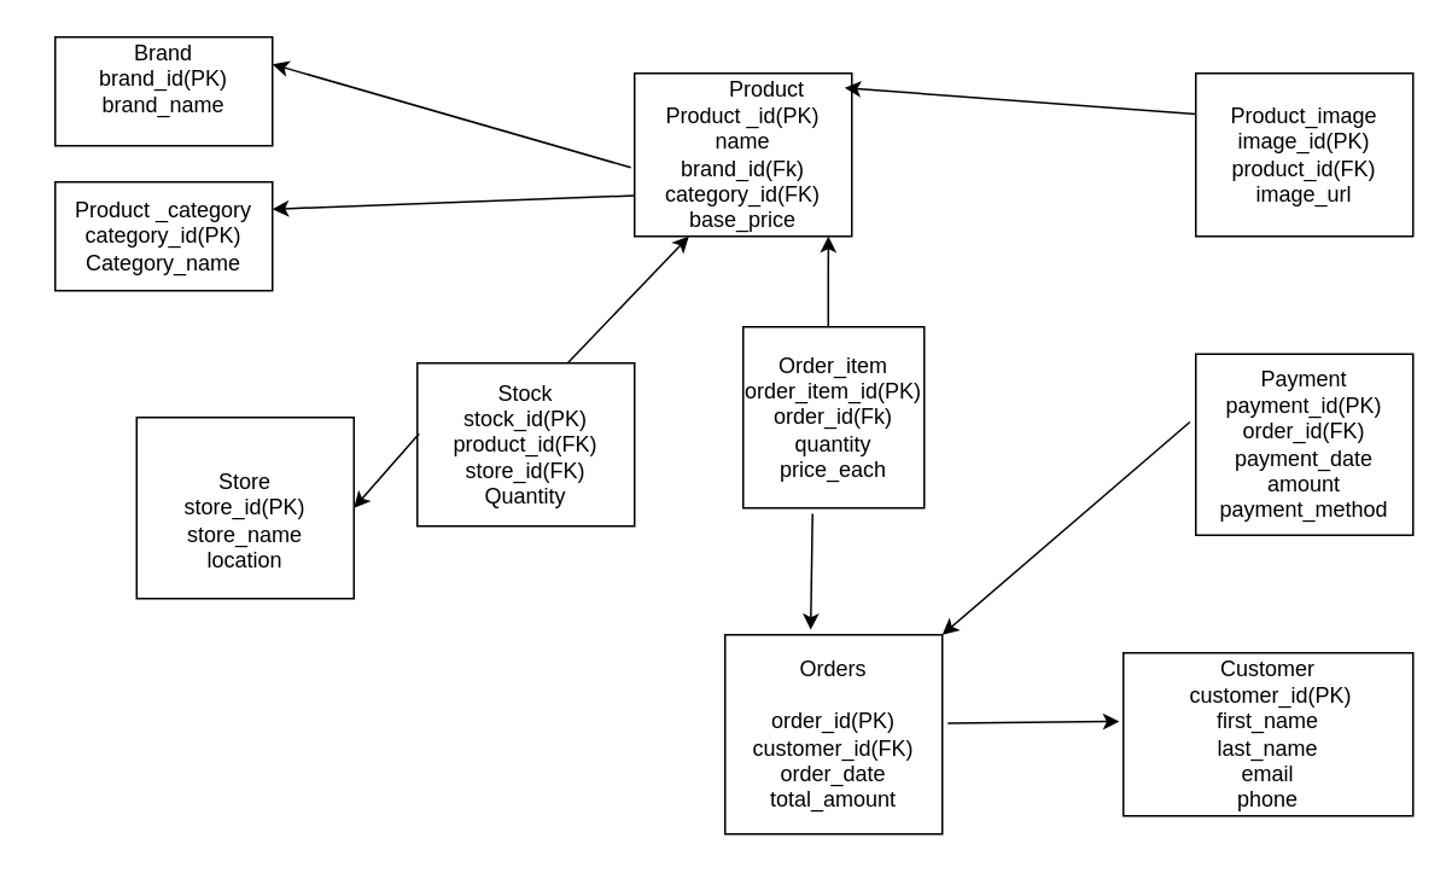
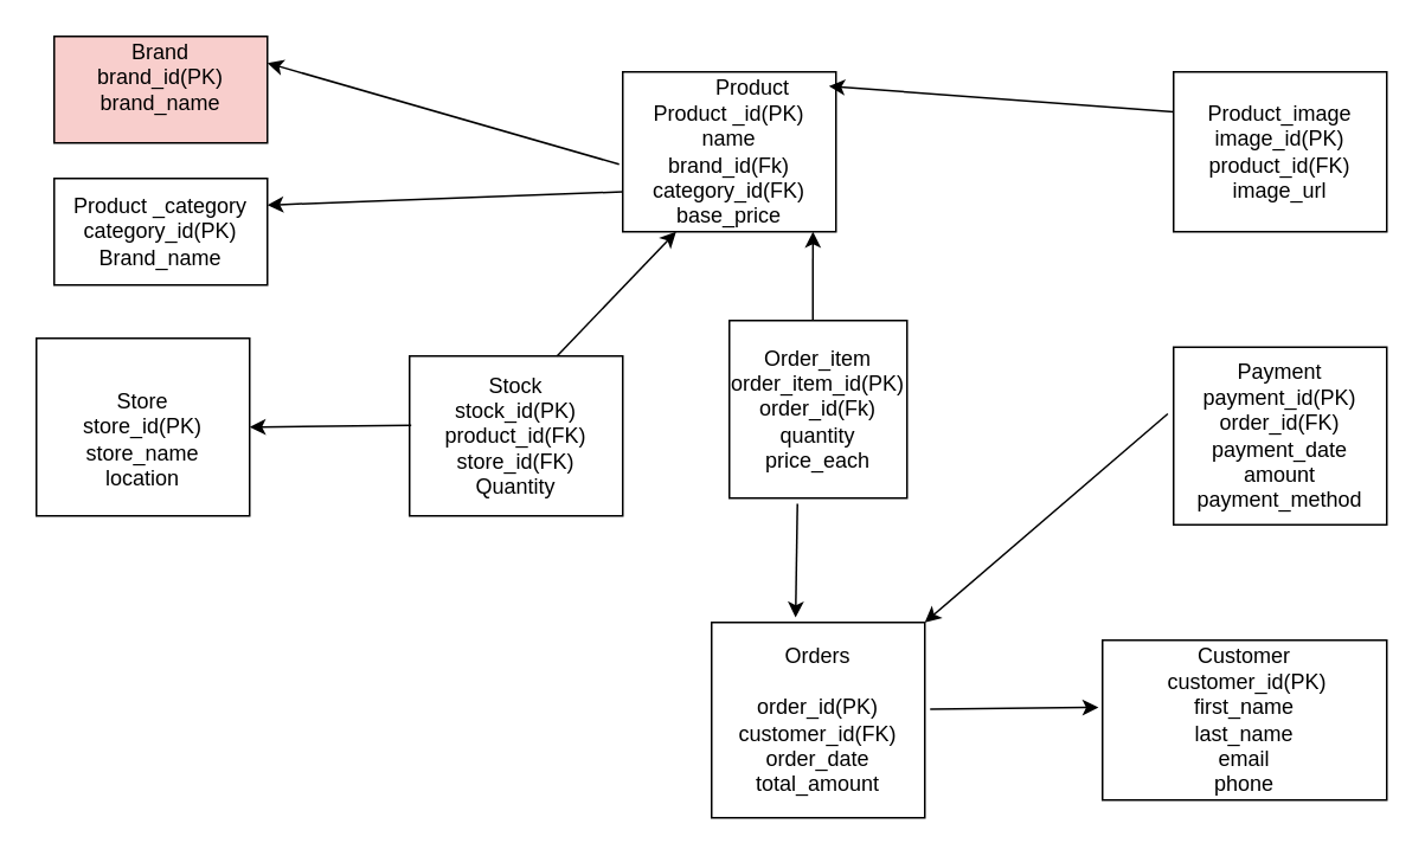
  <mxCell id="0" />
  <mxCell id="1" parent="0" />
- <mxCell id="2" value="Brand&lt;div&gt;brand_id(PK)&lt;/div&gt;&lt;div&gt;brand_name&lt;/div&gt;&lt;div&gt;&lt;br&gt;&lt;/div&gt;" style="rounded=0;whiteSpace=wrap;html=1;" vertex="1" parent="1"><mxGeometry x="30" y="20" width="120" height="60" as="geometry" /></mxCell>
- <mxCell id="3" value="Product _category&lt;div&gt;category_id(PK)&lt;/div&gt;&lt;div&gt;Category_name&lt;/div&gt;" style="rounded=0;whiteSpace=wrap;html=1;" vertex="1" parent="1"><mxGeometry x="30" y="100" width="120" height="60" as="geometry" /></mxCell>
+ <mxCell id="2" value="Brand&lt;div&gt;brand_id(PK)&lt;/div&gt;&lt;div&gt;brand_name&lt;/div&gt;&lt;div&gt;&lt;br&gt;&lt;/div&gt;" style="rounded=0;whiteSpace=wrap;html=1;fillColor=#f8cecc;" vertex="1" parent="1"><mxGeometry x="30" y="20" width="120" height="60" as="geometry" /></mxCell>
+ <mxCell id="3" value="Product _category&lt;div&gt;category_id(PK)&lt;/div&gt;&lt;div&gt;Brand_name&lt;/div&gt;" style="rounded=0;whiteSpace=wrap;html=1;" vertex="1" parent="1"><mxGeometry x="30" y="100" width="120" height="60" as="geometry" /></mxCell>
  <mxCell id="4" value="&lt;span style=&quot;white-space: pre;&quot;&gt;&#09;&lt;/span&gt;Product&lt;div&gt;Product _id(PK)&lt;div&gt;name&lt;/div&gt;&lt;div&gt;brand_id(Fk)&lt;/div&gt;&lt;div&gt;category_id(FK)&lt;/div&gt;&lt;div&gt;base_price&lt;/div&gt;&lt;/div&gt;" style="rounded=0;whiteSpace=wrap;html=1;" vertex="1" parent="1"><mxGeometry x="350" y="40" width="120" height="90" as="geometry" /></mxCell>
  <mxCell id="5" style="edgeStyle=orthogonalEdgeStyle;rounded=0;orthogonalLoop=1;jettySize=auto;html=1;exitX=0;exitY=0.25;exitDx=0;exitDy=0;" edge="1" parent="1" source="6"><mxGeometry relative="1" as="geometry"><mxPoint x="670" y="70" as="targetPoint" /></mxGeometry></mxCell>
  <mxCell id="6" value="Product_image&lt;div&gt;image_id(PK)&lt;/div&gt;&lt;div&gt;product_id(FK)&lt;/div&gt;&lt;div&gt;image_url&lt;/div&gt;" style="rounded=0;whiteSpace=wrap;html=1;" vertex="1" parent="1"><mxGeometry x="660" y="40" width="120" height="90" as="geometry" /></mxCell>
- <mxCell id="7" value="&lt;div&gt;&lt;br&gt;&lt;/div&gt;&lt;div&gt;Store&lt;/div&gt;&lt;div&gt;store_id(PK)&lt;/div&gt;&lt;div&gt;store_name&lt;/div&gt;&lt;div&gt;location&lt;/div&gt;" style="rounded=0;whiteSpace=wrap;html=1;" vertex="1" parent="1"><mxGeometry x="75" y="230" width="120" height="100" as="geometry" /></mxCell>
+ <mxCell id="7" value="&lt;div&gt;&lt;br&gt;&lt;/div&gt;&lt;div&gt;Store&lt;/div&gt;&lt;div&gt;store_id(PK)&lt;/div&gt;&lt;div&gt;store_name&lt;/div&gt;&lt;div&gt;location&lt;/div&gt;" style="rounded=0;whiteSpace=wrap;html=1;" vertex="1" parent="1"><mxGeometry x="20" y="190" width="120" height="100" as="geometry" /></mxCell>
  <mxCell id="8" value="Stock&lt;div&gt;stock_id(PK)&lt;/div&gt;&lt;div&gt;product_id(FK)&lt;/div&gt;&lt;div&gt;store_id(FK)&lt;/div&gt;&lt;div&gt;Quantity&lt;/div&gt;" style="rounded=0;whiteSpace=wrap;html=1;" vertex="1" parent="1"><mxGeometry x="230" y="200" width="120" height="90" as="geometry" /></mxCell>
  <mxCell id="9" value="Customer&lt;div&gt;&amp;nbsp;customer_id(PK)&lt;/div&gt;&lt;div&gt;first_name&lt;/div&gt;&lt;div&gt;last_name&lt;/div&gt;&lt;div&gt;email&lt;/div&gt;&lt;div&gt;phone&lt;/div&gt;" style="rounded=0;whiteSpace=wrap;html=1;" vertex="1" parent="1"><mxGeometry x="620" y="360" width="160" height="90" as="geometry" /></mxCell>
  <mxCell id="10" value="Orders&lt;div&gt;&lt;br&gt;&lt;/div&gt;&lt;div&gt;order_id(PK)&lt;/div&gt;&lt;div&gt;customer_id(FK)&lt;/div&gt;&lt;div&gt;order_date&lt;/div&gt;&lt;div&gt;total_amount&lt;/div&gt;" style="rounded=0;whiteSpace=wrap;html=1;" vertex="1" parent="1"><mxGeometry x="400" y="350" width="120" height="110" as="geometry" /></mxCell>
  <mxCell id="11" value="Order_item&lt;div&gt;order_item_id(PK)&lt;/div&gt;&lt;div&gt;order_id(Fk)&lt;/div&gt;&lt;div&gt;quantity&lt;/div&gt;&lt;div&gt;price_each&lt;/div&gt;" style="whiteSpace=wrap;html=1;aspect=fixed;" vertex="1" parent="1"><mxGeometry x="410" y="180" width="100" height="100" as="geometry" /></mxCell>
  <mxCell id="12" value="Payment&lt;div&gt;payment_id(PK)&lt;/div&gt;&lt;div&gt;order_id(FK)&lt;/div&gt;&lt;div&gt;payment_date&lt;/div&gt;&lt;div&gt;amount&lt;/div&gt;&lt;div&gt;payment_method&lt;/div&gt;" style="rounded=0;whiteSpace=wrap;html=1;" vertex="1" parent="1"><mxGeometry x="660" y="195" width="120" height="100" as="geometry" /></mxCell>
  <mxCell id="13" value="" style="endArrow=classic;html=1;rounded=0;exitX=-0.017;exitY=0.578;exitDx=0;exitDy=0;exitPerimeter=0;entryX=1;entryY=0.25;entryDx=0;entryDy=0;" edge="1" parent="1" source="4" target="2"><mxGeometry width="50" height="50" relative="1" as="geometry"><mxPoint x="330" y="110" as="sourcePoint" /><mxPoint x="320" y="90" as="targetPoint" /><Array as="points" /></mxGeometry></mxCell>
  <mxCell id="14" value="" style="endArrow=classic;html=1;rounded=0;exitX=0;exitY=0.75;exitDx=0;exitDy=0;entryX=1;entryY=0.25;entryDx=0;entryDy=0;" edge="1" parent="1" source="4" target="3"><mxGeometry width="50" height="50" relative="1" as="geometry"><mxPoint x="410" y="110" as="sourcePoint" /><mxPoint x="310" y="120" as="targetPoint" /><Array as="points" /></mxGeometry></mxCell>
  <mxCell id="15" value="" style="endArrow=classic;html=1;rounded=0;exitX=0;exitY=0.25;exitDx=0;exitDy=0;entryX=0.967;entryY=0.089;entryDx=0;entryDy=0;entryPerimeter=0;" edge="1" parent="1" source="6" target="4"><mxGeometry width="50" height="50" relative="1" as="geometry"><mxPoint x="600" y="80" as="sourcePoint" /><mxPoint x="490" y="80" as="targetPoint" /></mxGeometry></mxCell>
  <mxCell id="16" value="" style="endArrow=classic;html=1;rounded=0;entryX=1;entryY=0.5;entryDx=0;entryDy=0;exitX=0.008;exitY=0.433;exitDx=0;exitDy=0;exitPerimeter=0;" edge="1" parent="1" source="8" target="7"><mxGeometry width="50" height="50" relative="1" as="geometry"><mxPoint x="310" y="240" as="sourcePoint" /><mxPoint x="300" y="200" as="targetPoint" /></mxGeometry></mxCell>
  <mxCell id="17" value="" style="endArrow=classic;html=1;rounded=0;exitX=0.692;exitY=0;exitDx=0;exitDy=0;exitPerimeter=0;entryX=0.25;entryY=1;entryDx=0;entryDy=0;" edge="1" parent="1" source="8" target="4"><mxGeometry width="50" height="50" relative="1" as="geometry"><mxPoint x="320" y="190" as="sourcePoint" /><mxPoint x="370" y="140" as="targetPoint" /></mxGeometry></mxCell>
  <mxCell id="18" value="" style="endArrow=classic;html=1;rounded=0;entryX=0.892;entryY=1;entryDx=0;entryDy=0;entryPerimeter=0;" edge="1" parent="1" target="4"><mxGeometry width="50" height="50" relative="1" as="geometry"><mxPoint x="457" y="180" as="sourcePoint" /><mxPoint x="470" y="130" as="targetPoint" /></mxGeometry></mxCell>
  <mxCell id="19" value="" style="endArrow=classic;html=1;rounded=0;entryX=0.394;entryY=-0.025;entryDx=0;entryDy=0;entryPerimeter=0;exitX=0.383;exitY=1.031;exitDx=0;exitDy=0;exitPerimeter=0;" edge="1" parent="1" source="11" target="10"><mxGeometry width="50" height="50" relative="1" as="geometry"><mxPoint x="440" y="290" as="sourcePoint" /><mxPoint x="400" y="340" as="targetPoint" /></mxGeometry></mxCell>
  <mxCell id="20" value="" style="endArrow=classic;html=1;rounded=0;exitX=1.025;exitY=0.444;exitDx=0;exitDy=0;exitPerimeter=0;entryX=-0.014;entryY=0.42;entryDx=0;entryDy=0;entryPerimeter=0;" edge="1" parent="1" source="10" target="9"><mxGeometry width="50" height="50" relative="1" as="geometry"><mxPoint x="530" y="430" as="sourcePoint" /><mxPoint x="580" y="380" as="targetPoint" /></mxGeometry></mxCell>
  <mxCell id="21" value="" style="endArrow=classic;html=1;rounded=0;entryX=-0.027;entryY=0.375;entryDx=0;entryDy=0;entryPerimeter=0;exitX=-0.027;exitY=0.375;exitDx=0;exitDy=0;exitPerimeter=0;" edge="1" parent="1" source="12"><mxGeometry width="50" height="50" relative="1" as="geometry"><mxPoint x="570" y="300" as="sourcePoint" /><mxPoint x="520" y="350" as="targetPoint" /></mxGeometry></mxCell>
